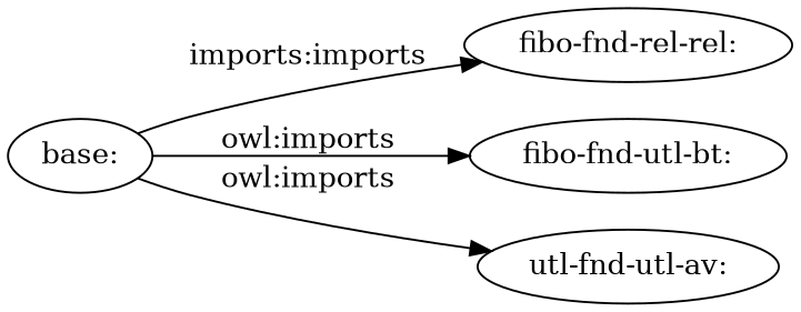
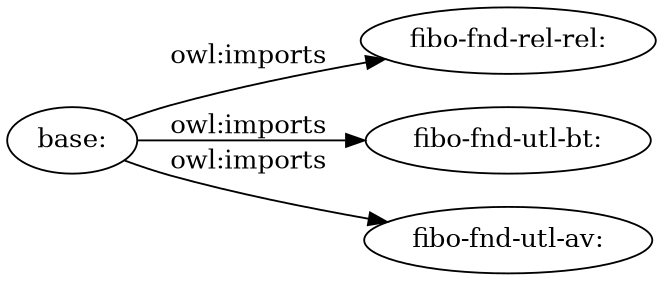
  digraph {
    rankdir=LR
    "base:"
    "fibo-fnd-rel-rel:"
    "fibo-fnd-utl-bt:"
-   "fibo-fnd-utl-av:" [label="utl-fnd-utl-av:"]
-   "base:" -> "fibo-fnd-rel-rel:" [label="imports:imports"]
+   "fibo-fnd-utl-av:"
+   "base:" -> "fibo-fnd-rel-rel:" [label="owl:imports"]
    "base:" -> "fibo-fnd-utl-bt:" [label="owl:imports"]
    "base:" -> "fibo-fnd-utl-av:" [label="owl:imports"]
  }
